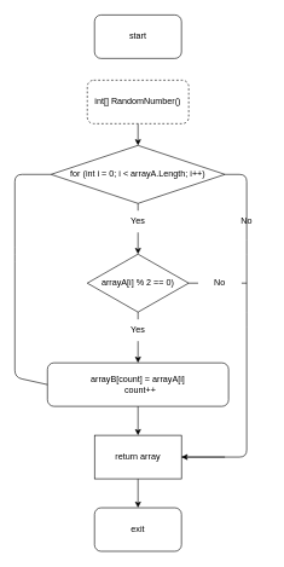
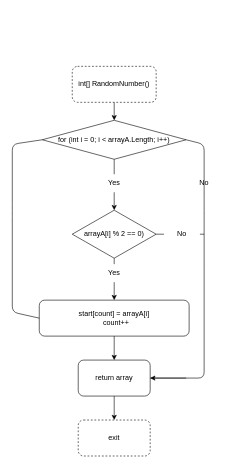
  <mxCell id="0" />
  <mxCell id="1" parent="0" />
- <mxCell id="2" value="start" style="rounded=1;whiteSpace=wrap;html=1;" parent="1" vertex="1"><mxGeometry x="130" y="20" width="120" height="60" as="geometry" /></mxCell>
- <mxCell id="3" value="exit" style="rounded=1;whiteSpace=wrap;html=1;" parent="1" vertex="1"><mxGeometry x="130" y="700" width="120" height="60" as="geometry" /></mxCell>
+ <mxCell id="3" value="exit" style="rounded=1;whiteSpace=wrap;html=1;dashed=1;" parent="1" vertex="1"><mxGeometry x="130" y="700" width="120" height="60" as="geometry" /></mxCell>
  <mxCell id="4" style="edgeStyle=none;html=1;exitX=0.5;exitY=1;exitDx=0;exitDy=0;entryX=0.5;entryY=0;entryDx=0;entryDy=0;" parent="1" source="5" target="7" edge="1"><mxGeometry relative="1" as="geometry" /></mxCell>
  <mxCell id="5" value="int[] RandomNumber()" style="rounded=1;whiteSpace=wrap;html=1;dashed=1;" parent="1" vertex="1"><mxGeometry x="120" y="110" width="140" height="60" as="geometry" /></mxCell>
  <mxCell id="6" style="edgeStyle=none;html=1;entryX=0.5;entryY=0;entryDx=0;entryDy=0;startArrow=none;" parent="1" source="19" target="9" edge="1"><mxGeometry relative="1" as="geometry"><mxPoint x="190" y="420" as="sourcePoint" /></mxGeometry></mxCell>
- <mxCell id="7" value="for (int i = 0; i &amp;lt; arrayA.Length; i++)" style="rhombus;whiteSpace=wrap;html=1;" parent="1" vertex="1"><mxGeometry x="70" y="200" width="240" height="80" as="geometry" /></mxCell>
+ <mxCell id="7" value="for (int i = 0; i &amp;lt; arrayA.Length; i++)" style="rhombus;whiteSpace=wrap;html=1;" parent="1" vertex="1"><mxGeometry x="70" y="200" width="240" height="65" as="geometry" /></mxCell>
  <mxCell id="8" style="edgeStyle=none;html=1;exitX=0.5;exitY=1;exitDx=0;exitDy=0;" parent="1" source="9" target="11" edge="1"><mxGeometry relative="1" as="geometry" /></mxCell>
- <mxCell id="9" value="&lt;div&gt;arrayB[count] = arrayA[i]&lt;/div&gt;&lt;div&gt;&amp;nbsp; count++&lt;/div&gt;" style="rounded=1;whiteSpace=wrap;html=1;" parent="1" vertex="1"><mxGeometry x="65" y="500" width="250" height="60" as="geometry" /></mxCell>
+ <mxCell id="9" value="&lt;div&gt;start[count] = arrayA[i]&lt;/div&gt;&lt;div&gt;&amp;nbsp; count++&lt;/div&gt;" style="rounded=1;whiteSpace=wrap;html=1;" parent="1" vertex="1"><mxGeometry x="65" y="500" width="250" height="60" as="geometry" /></mxCell>
  <mxCell id="10" style="edgeStyle=none;html=1;exitX=0.5;exitY=1;exitDx=0;exitDy=0;entryX=0.5;entryY=0;entryDx=0;entryDy=0;" parent="1" source="11" target="3" edge="1"><mxGeometry relative="1" as="geometry" /></mxCell>
- <mxCell id="11" value="return array" style="whiteSpace=wrap;html=1;rounded=0;" parent="1" vertex="1"><mxGeometry x="130" y="600" width="120" height="60" as="geometry" /></mxCell>
+ <mxCell id="11" value="return array" style="rounded=1;whiteSpace=wrap;html=1;" parent="1" vertex="1"><mxGeometry x="130" y="600" width="120" height="60" as="geometry" /></mxCell>
  <mxCell id="12" value="" style="endArrow=none;html=1;exitX=0;exitY=0.5;exitDx=0;exitDy=0;entryX=0;entryY=0.5;entryDx=0;entryDy=0;" parent="1" source="7" target="9" edge="1"><mxGeometry width="50" height="50" relative="1" as="geometry"><mxPoint x="160" y="360" as="sourcePoint" /><mxPoint x="340" y="440" as="targetPoint" /><Array as="points"><mxPoint x="20" y="240" /><mxPoint x="20" y="350" /><mxPoint x="20" y="520" /></Array></mxGeometry></mxCell>
  <mxCell id="13" value="" style="endArrow=classic;html=1;entryX=1;entryY=0.5;entryDx=0;entryDy=0;startArrow=none;" parent="1" target="11" edge="1"><mxGeometry width="50" height="50" relative="1" as="geometry"><mxPoint x="310" y="630" as="sourcePoint" /><mxPoint x="210" y="310" as="targetPoint" /><Array as="points" /></mxGeometry></mxCell>
  <mxCell id="14" value="arrayA[i] % 2 == 0)" style="rhombus;whiteSpace=wrap;html=1;" parent="1" vertex="1"><mxGeometry x="120" y="350" width="140" height="80" as="geometry" /></mxCell>
  <mxCell id="15" value="" style="endArrow=classic;html=1;exitX=0.5;exitY=1;exitDx=0;exitDy=0;startArrow=none;" parent="1" source="16" target="14" edge="1"><mxGeometry width="50" height="50" relative="1" as="geometry"><mxPoint x="160" y="480" as="sourcePoint" /><mxPoint x="210" y="430" as="targetPoint" /></mxGeometry></mxCell>
  <mxCell id="16" value="Yes" style="text;html=1;strokeColor=none;fillColor=none;align=center;verticalAlign=middle;whiteSpace=wrap;rounded=0;" parent="1" vertex="1"><mxGeometry x="160" y="290" width="60" height="30" as="geometry" /></mxCell>
  <mxCell id="17" value="" style="endArrow=none;html=1;exitX=0.5;exitY=1;exitDx=0;exitDy=0;" parent="1" source="7" target="16" edge="1"><mxGeometry width="50" height="50" relative="1" as="geometry"><mxPoint x="190" y="280" as="sourcePoint" /><mxPoint x="184.667" y="322.667" as="targetPoint" /></mxGeometry></mxCell>
  <mxCell id="18" value="" style="endArrow=none;html=1;exitX=1;exitY=0.5;exitDx=0;exitDy=0;startArrow=none;" parent="1" source="21" edge="1"><mxGeometry width="50" height="50" relative="1" as="geometry"><mxPoint x="220" y="420" as="sourcePoint" /><mxPoint x="340" y="390" as="targetPoint" /></mxGeometry></mxCell>
  <mxCell id="19" value="Yes" style="text;html=1;strokeColor=none;fillColor=none;align=center;verticalAlign=middle;whiteSpace=wrap;rounded=0;" parent="1" vertex="1"><mxGeometry x="160" y="440" width="60" height="30" as="geometry" /></mxCell>
  <mxCell id="20" value="" style="edgeStyle=none;html=1;entryX=0.5;entryY=0;entryDx=0;entryDy=0;startArrow=none;endArrow=none;" parent="1" source="14" target="19" edge="1"><mxGeometry relative="1" as="geometry"><mxPoint x="190" y="430" as="sourcePoint" /><mxPoint x="190" y="500" as="targetPoint" /></mxGeometry></mxCell>
  <mxCell id="21" value="No" style="text;html=1;strokeColor=none;fillColor=none;align=center;verticalAlign=middle;whiteSpace=wrap;rounded=0;" parent="1" vertex="1"><mxGeometry x="273" y="375" width="60" height="30" as="geometry" /></mxCell>
  <mxCell id="22" value="" style="endArrow=none;html=1;exitX=1;exitY=0.5;exitDx=0;exitDy=0;" parent="1" source="14" target="21" edge="1"><mxGeometry width="50" height="50" relative="1" as="geometry"><mxPoint x="260" y="390" as="sourcePoint" /><mxPoint x="340" y="390" as="targetPoint" /></mxGeometry></mxCell>
  <mxCell id="23" value="No" style="text;html=1;strokeColor=none;fillColor=none;align=center;verticalAlign=middle;whiteSpace=wrap;rounded=0;" parent="1" vertex="1"><mxGeometry x="310" y="290" width="60" height="30" as="geometry" /></mxCell>
  <mxCell id="24" value="" style="endArrow=none;html=1;exitX=1;exitY=0.5;exitDx=0;exitDy=0;entryX=1;entryY=0.5;entryDx=0;entryDy=0;" parent="1" source="7" target="11" edge="1"><mxGeometry width="50" height="50" relative="1" as="geometry"><mxPoint x="310" y="240" as="sourcePoint" /><mxPoint x="250" y="630" as="targetPoint" /><Array as="points"><mxPoint x="340" y="240" /><mxPoint x="340" y="340" /><mxPoint x="340" y="440" /><mxPoint x="340" y="630" /></Array></mxGeometry></mxCell>
